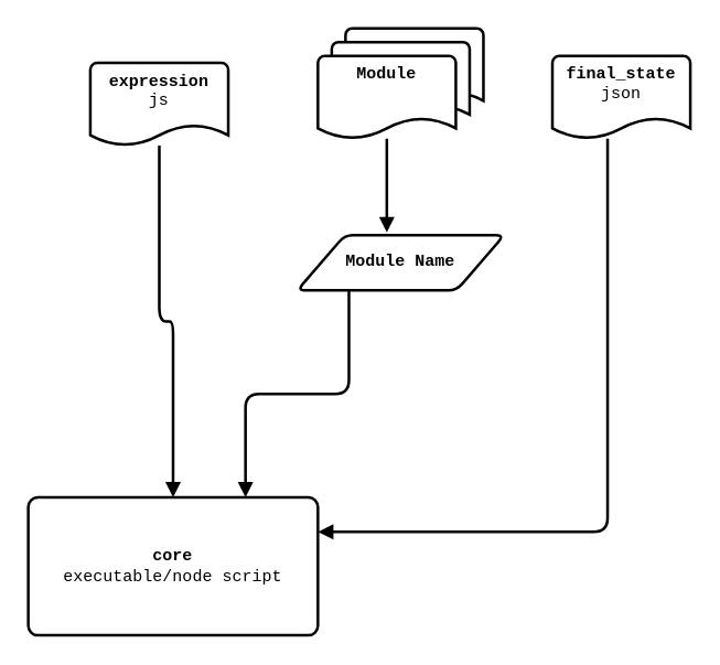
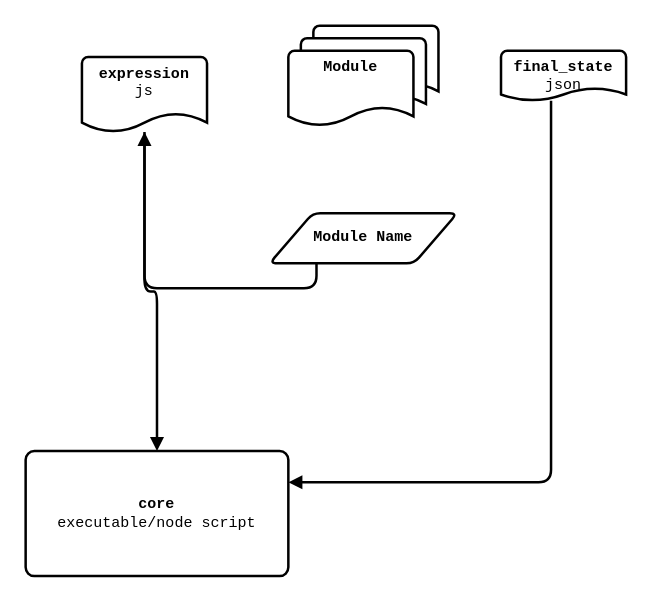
  <mxCell id="0" />
  <mxCell id="1" parent="0" />
  <mxCell id="2" style="edgeStyle=orthogonalEdgeStyle;rounded=1;orthogonalLoop=1;jettySize=auto;html=1;entryX=0.5;entryY=0;entryDx=0;entryDy=0;fontFamily=Courier New;endArrow=block;endFill=1;strokeWidth=2;" edge="1" parent="1" source="3" target="6"><mxGeometry relative="1" as="geometry" /></mxCell>
  <mxCell id="3" value="&lt;b&gt;expression&lt;/b&gt;&lt;br&gt;js" style="strokeWidth=2;html=1;shape=mxgraph.flowchart.document2;whiteSpace=wrap;size=0.25;fontFamily=Courier New;verticalAlign=top;" vertex="1" parent="1"><mxGeometry x="65" y="45" width="100" height="60" as="geometry" /></mxCell>
- <mxCell id="4" style="edgeStyle=orthogonalEdgeStyle;rounded=1;orthogonalLoop=1;jettySize=auto;html=1;entryX=0.75;entryY=0;entryDx=0;entryDy=0;fontFamily=Courier New;endArrow=block;endFill=1;strokeWidth=2;exitX=0.25;exitY=1;exitDx=0;exitDy=0;" edge="1" parent="1" source="5" target="6"><mxGeometry relative="1" as="geometry" /></mxCell>
+ <mxCell id="4" style="edgeStyle=orthogonalEdgeStyle;rounded=1;orthogonalLoop=1;jettySize=auto;html=1;fontFamily=Courier New;endArrow=block;endFill=1;strokeWidth=2;exitX=0.25;exitY=1;exitDx=0;exitDy=0;" edge="1" parent="1" source="5" target="3"><mxGeometry relative="1" as="geometry" /></mxCell>
  <mxCell id="5" value="&lt;b&gt;Module Name&lt;/b&gt;" style="shape=parallelogram;html=1;strokeWidth=2;perimeter=parallelogramPerimeter;whiteSpace=wrap;rounded=1;arcSize=12;size=0.23;fontFamily=Courier New;" vertex="1" parent="1"><mxGeometry x="215" y="170" width="150" height="40" as="geometry" /></mxCell>
  <mxCell id="6" value="&lt;b&gt;core&lt;/b&gt;&lt;br&gt;executable/node script" style="rounded=1;whiteSpace=wrap;html=1;absoluteArcSize=1;arcSize=14;strokeWidth=2;fontFamily=Courier New;" vertex="1" parent="1"><mxGeometry x="20" y="360" width="210" height="100" as="geometry" /></mxCell>
  <mxCell id="7" style="edgeStyle=orthogonalEdgeStyle;rounded=1;orthogonalLoop=1;jettySize=auto;html=1;entryX=1;entryY=0.25;entryDx=0;entryDy=0;fontFamily=Courier New;endArrow=block;endFill=1;strokeWidth=2;" edge="1" parent="1" source="8" target="6"><mxGeometry relative="1" as="geometry"><Array as="points"><mxPoint x="440" y="385" /></Array></mxGeometry></mxCell>
- <mxCell id="8" value="&lt;b&gt;final_state&lt;/b&gt;&lt;br&gt;json" style="strokeWidth=2;html=1;shape=mxgraph.flowchart.document2;whiteSpace=wrap;size=0.25;fontFamily=Courier New;verticalAlign=top;" vertex="1" parent="1"><mxGeometry x="400" y="40" width="100" height="60" as="geometry" /></mxCell>
+ <mxCell id="8" value="&lt;b&gt;final_state&lt;/b&gt;&lt;br&gt;json" style="strokeWidth=2;html=1;shape=mxgraph.flowchart.document2;whiteSpace=wrap;size=0.25;fontFamily=Courier New;verticalAlign=top;" vertex="1" parent="1"><mxGeometry x="400" y="40" width="100" height="40" as="geometry" /></mxCell>
  <mxCell id="9" value="" style="group" vertex="1" connectable="0" parent="1"><mxGeometry x="230" y="20" width="120" height="80" as="geometry" /></mxCell>
  <mxCell id="10" value="" style="strokeWidth=2;html=1;shape=mxgraph.flowchart.document2;whiteSpace=wrap;size=0.25;fontFamily=Courier New;verticalAlign=top;" vertex="1" parent="9"><mxGeometry x="20" width="100" height="60" as="geometry" /></mxCell>
  <mxCell id="11" value="" style="strokeWidth=2;html=1;shape=mxgraph.flowchart.document2;whiteSpace=wrap;size=0.25;fontFamily=Courier New;verticalAlign=top;" vertex="1" parent="9"><mxGeometry x="10" y="10" width="100" height="60" as="geometry" /></mxCell>
  <mxCell id="12" value="&lt;b&gt;Module&lt;/b&gt;" style="strokeWidth=2;html=1;shape=mxgraph.flowchart.document2;whiteSpace=wrap;size=0.25;fontFamily=Courier New;verticalAlign=top;" vertex="1" parent="9"><mxGeometry y="20" width="100" height="60" as="geometry" /></mxCell>
- <mxCell id="13" style="edgeStyle=orthogonalEdgeStyle;rounded=1;orthogonalLoop=1;jettySize=auto;html=1;entryX=0.433;entryY=-0.05;entryDx=0;entryDy=0;entryPerimeter=0;fontFamily=Courier New;strokeWidth=2;endArrow=block;endFill=1;" edge="1" parent="1" source="12" target="5"><mxGeometry relative="1" as="geometry" /></mxCell>
